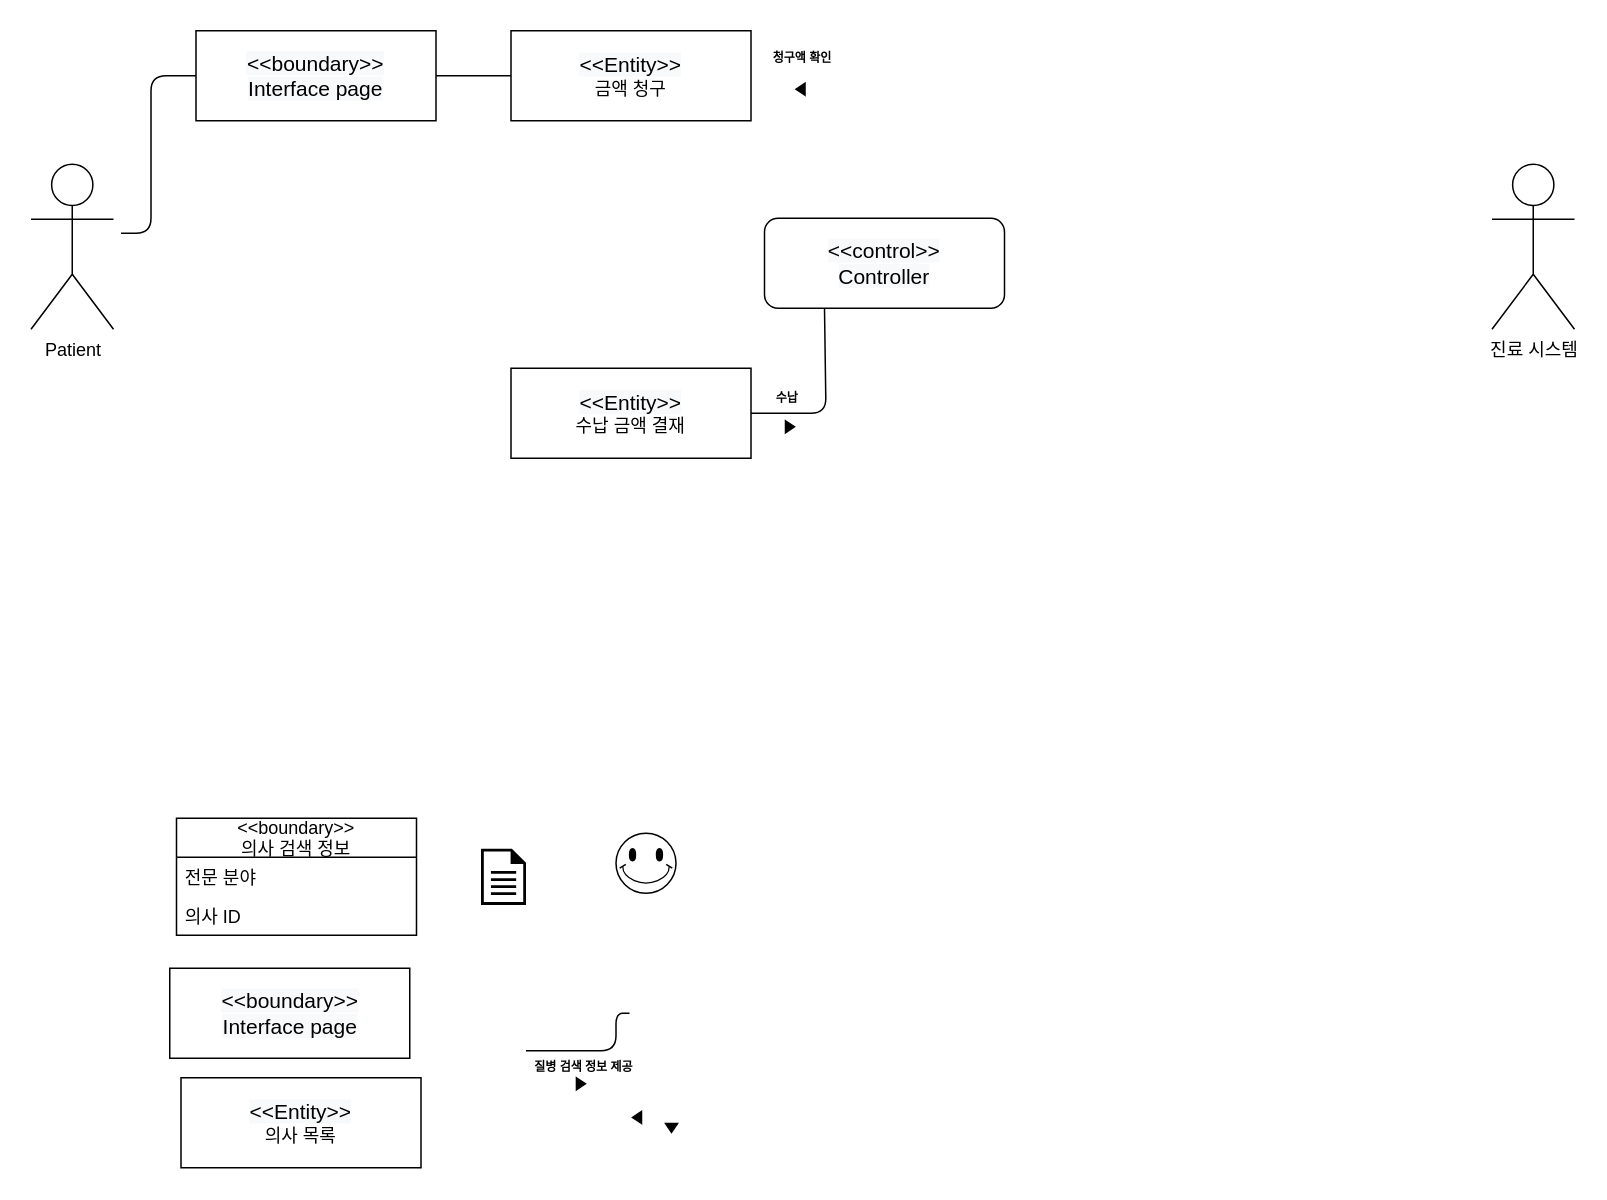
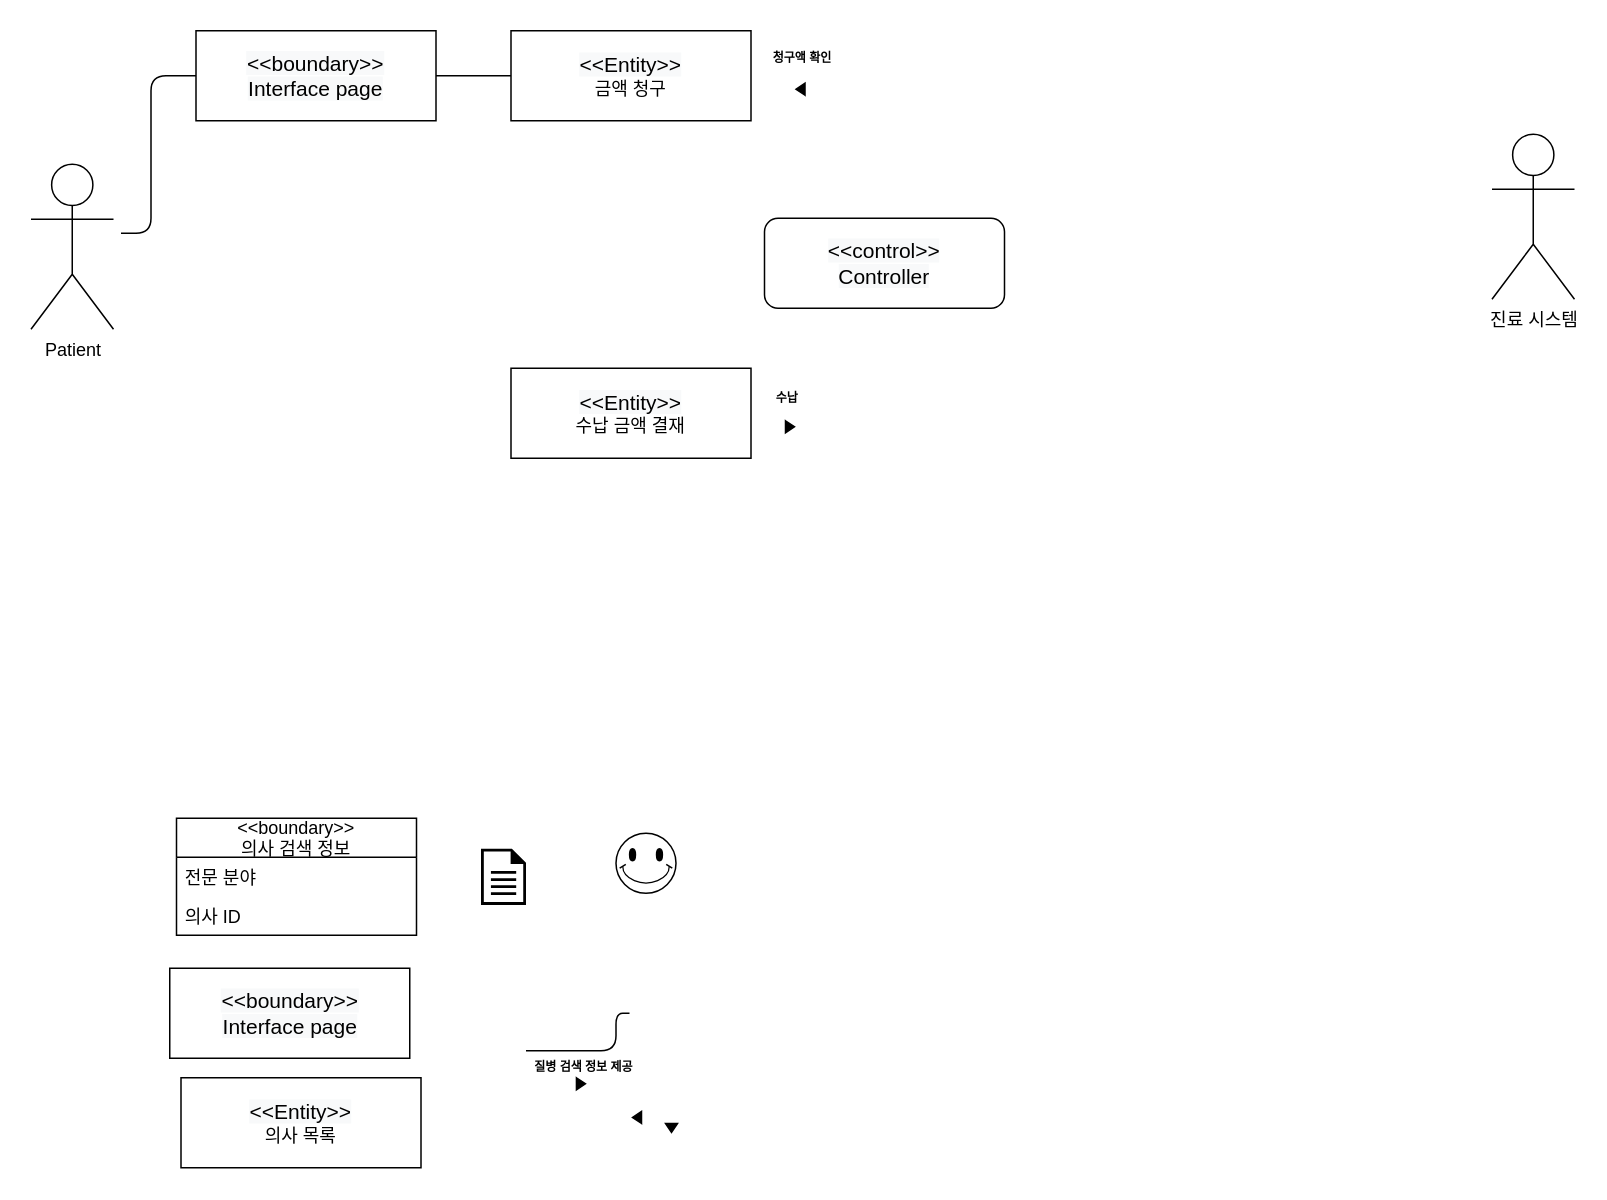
  <mxCell id="0" />
  <mxCell id="1" parent="0" />
  <mxCell id="2" value="Patient" style="shape=umlActor;verticalLabelPosition=bottom;verticalAlign=top;html=1;outlineConnect=0;" parent="1" vertex="1"><mxGeometry x="20" y="109" width="55" height="110" as="geometry" /></mxCell>
- <mxCell id="3" value="진료 시스템" style="shape=umlActor;verticalLabelPosition=bottom;verticalAlign=top;html=1;outlineConnect=0;" parent="1" vertex="1"><mxGeometry x="994" y="109" width="55" height="110" as="geometry" /></mxCell>
+ <mxCell id="3" value="진료 시스템" style="shape=umlActor;verticalLabelPosition=bottom;verticalAlign=top;html=1;outlineConnect=0;" parent="1" vertex="1"><mxGeometry x="994" y="89" width="55" height="110" as="geometry" /></mxCell>
  <mxCell id="4" value="&#10;&#10;&lt;span style=&quot;color: rgb(0, 0, 0); font-family: helvetica; font-size: 14px; font-style: normal; font-weight: 400; letter-spacing: normal; text-align: center; text-indent: 0px; text-transform: none; word-spacing: 0px; background-color: rgb(248, 249, 250); display: inline; float: none;&quot;&gt;&amp;lt;&amp;lt;control&amp;gt;&amp;gt;&lt;/span&gt;&lt;br style=&quot;padding: 0px; margin: 0px; color: rgb(0, 0, 0); font-family: helvetica; font-size: 14px; font-style: normal; font-weight: 400; letter-spacing: normal; text-align: center; text-indent: 0px; text-transform: none; word-spacing: 0px; background-color: rgb(248, 249, 250);&quot;&gt;&lt;span style=&quot;color: rgb(0, 0, 0); font-family: helvetica; font-size: 14px; font-style: normal; font-weight: 400; letter-spacing: normal; text-align: center; text-indent: 0px; text-transform: none; word-spacing: 0px; background-color: rgb(248, 249, 250); display: inline; float: none;&quot;&gt;Controller&lt;/span&gt;&#10;&#10;" style="whiteSpace=wrap;html=1;rounded=1;" parent="1" vertex="1"><mxGeometry x="509" y="145" width="160" height="60" as="geometry" /></mxCell>
  <mxCell id="5" value="&lt;span style=&quot;color: rgb(0 , 0 , 0) ; font-family: &amp;#34;helvetica&amp;#34; ; font-size: 14px ; font-style: normal ; font-weight: 400 ; letter-spacing: normal ; text-align: center ; text-indent: 0px ; text-transform: none ; word-spacing: 0px ; background-color: rgb(248 , 249 , 250) ; display: inline ; float: none&quot;&gt;&amp;lt;&amp;lt;boundary&amp;gt;&amp;gt;&lt;/span&gt;&lt;br style=&quot;padding: 0px ; margin: 0px ; color: rgb(0 , 0 , 0) ; font-family: &amp;#34;helvetica&amp;#34; ; font-size: 14px ; font-style: normal ; font-weight: 400 ; letter-spacing: normal ; text-align: center ; text-indent: 0px ; text-transform: none ; word-spacing: 0px ; background-color: rgb(248 , 249 , 250)&quot;&gt;&lt;span style=&quot;color: rgb(0 , 0 , 0) ; font-family: &amp;#34;helvetica&amp;#34; ; font-size: 14px ; font-style: normal ; font-weight: 400 ; letter-spacing: normal ; text-align: center ; text-indent: 0px ; text-transform: none ; word-spacing: 0px ; background-color: rgb(248 , 249 , 250) ; display: inline ; float: none&quot;&gt;Interface page&lt;/span&gt;" style="rounded=0;whiteSpace=wrap;html=1;" vertex="1" parent="1"><mxGeometry x="112.5" y="645" width="160" height="60" as="geometry" /></mxCell>
  <mxCell id="6" value="" style="endArrow=none;html=1;exitX=1;exitY=0.5;exitDx=0;exitDy=0;entryX=0;entryY=0.75;entryDx=0;entryDy=0;" edge="1" parent="1"><mxGeometry width="50" height="50" relative="1" as="geometry"><mxPoint x="350" y="700" as="sourcePoint" /><mxPoint x="419" y="675" as="targetPoint" /><Array as="points"><mxPoint x="410" y="700" /><mxPoint x="410" y="675" /></Array></mxGeometry></mxCell>
  <mxCell id="7" value="질병 검색 정보 제공" style="text;strokeColor=none;fillColor=none;align=left;verticalAlign=top;spacingLeft=4;spacingRight=4;overflow=hidden;rotatable=0;points=[[0,0.5],[1,0.5]];portConstraint=eastwest;fontSize=8;fontStyle=1" vertex="1" parent="1"><mxGeometry x="350" y="700" width="80" height="20" as="geometry" /></mxCell>
  <mxCell id="8" value="" style="triangle;whiteSpace=wrap;html=1;fontSize=8;strokeColor=#000000;fillColor=#000000;" vertex="1" parent="1"><mxGeometry x="383.63" y="718" width="6" height="8" as="geometry" /></mxCell>
  <mxCell id="9" value="&lt;&lt;boundary&gt;&gt;&#10;의사 검색 정보" style="swimlane;fontStyle=0;childLayout=stackLayout;horizontal=1;startSize=26;fillColor=none;horizontalStack=0;resizeParent=1;resizeParentMax=0;resizeLast=0;collapsible=1;marginBottom=0;" vertex="1" parent="1"><mxGeometry x="117" y="545" width="160" height="78" as="geometry" /></mxCell>
  <mxCell id="10" value="전문 분야" style="text;strokeColor=none;fillColor=none;align=left;verticalAlign=top;spacingLeft=4;spacingRight=4;overflow=hidden;rotatable=0;points=[[0,0.5],[1,0.5]];portConstraint=eastwest;" vertex="1" parent="9"><mxGeometry y="26" width="160" height="26" as="geometry" /></mxCell>
  <mxCell id="11" value="의사 ID" style="text;strokeColor=none;fillColor=none;align=left;verticalAlign=top;spacingLeft=4;spacingRight=4;overflow=hidden;rotatable=0;points=[[0,0.5],[1,0.5]];portConstraint=eastwest;" vertex="1" parent="9"><mxGeometry y="52" width="160" height="26" as="geometry" /></mxCell>
  <mxCell id="12" value="" style="aspect=fixed;pointerEvents=1;shadow=0;dashed=0;html=1;strokeColor=none;labelPosition=center;verticalLabelPosition=bottom;verticalAlign=top;align=center;fillColor=#000000;shape=mxgraph.mscae.enterprise.document" vertex="1" parent="1"><mxGeometry x="320" y="565.25" width="30" height="37.5" as="geometry" /></mxCell>
  <mxCell id="13" value="" style="verticalLabelPosition=bottom;verticalAlign=top;html=1;shape=mxgraph.basic.smiley" vertex="1" parent="1"><mxGeometry x="410" y="555" width="40" height="40" as="geometry" /></mxCell>
  <mxCell id="14" value="&lt;span style=&quot;color: rgb(0 , 0 , 0) ; font-family: &amp;#34;helvetica&amp;#34; ; font-size: 14px ; font-style: normal ; font-weight: 400 ; letter-spacing: normal ; text-align: center ; text-indent: 0px ; text-transform: none ; word-spacing: 0px ; background-color: rgb(248 , 249 , 250) ; display: inline ; float: none&quot;&gt;&amp;lt;&amp;lt;Entity&amp;gt;&amp;gt;&lt;br&gt;&lt;/span&gt;의사 목록" style="rounded=0;whiteSpace=wrap;html=1;" vertex="1" parent="1"><mxGeometry x="120" y="718" width="160" height="60" as="geometry" /></mxCell>
  <mxCell id="15" value="" style="triangle;whiteSpace=wrap;html=1;fontSize=8;strokeColor=#000000;fillColor=#000000;rotation=90;" vertex="1" parent="1"><mxGeometry x="444" y="747.5" width="6" height="8" as="geometry" /></mxCell>
  <mxCell id="16" value="" style="triangle;whiteSpace=wrap;html=1;fontSize=8;strokeColor=#000000;fillColor=#000000;rotation=-180;" vertex="1" parent="1"><mxGeometry x="421" y="740.5" width="6" height="8" as="geometry" /></mxCell>
  <mxCell id="17" value="&lt;span style=&quot;color: rgb(0 , 0 , 0) ; font-family: &amp;#34;helvetica&amp;#34; ; font-size: 14px ; font-style: normal ; font-weight: 400 ; letter-spacing: normal ; text-align: center ; text-indent: 0px ; text-transform: none ; word-spacing: 0px ; background-color: rgb(248 , 249 , 250) ; display: inline ; float: none&quot;&gt;&amp;lt;&amp;lt;Entity&amp;gt;&amp;gt;&lt;br&gt;&lt;/span&gt;금액 청구" style="rounded=0;whiteSpace=wrap;html=1;" vertex="1" parent="1"><mxGeometry x="340" y="20" width="160" height="60" as="geometry" /></mxCell>
  <mxCell id="18" value="" style="triangle;whiteSpace=wrap;html=1;fontSize=8;strokeColor=#000000;fillColor=#000000;rotation=-180;" vertex="1" parent="1"><mxGeometry y="55" width="6" height="8" as="geometry" x="530" /></mxCell>
  <mxCell id="19" value="&lt;span style=&quot;color: rgb(0 , 0 , 0) ; font-family: &amp;#34;helvetica&amp;#34; ; font-size: 14px ; font-style: normal ; font-weight: 400 ; letter-spacing: normal ; text-align: center ; text-indent: 0px ; text-transform: none ; word-spacing: 0px ; background-color: rgb(248 , 249 , 250) ; display: inline ; float: none&quot;&gt;&amp;lt;&amp;lt;Entity&amp;gt;&amp;gt;&lt;br&gt;&lt;/span&gt;수납 금액 결재" style="rounded=0;whiteSpace=wrap;html=1;" vertex="1" parent="1"><mxGeometry x="340" y="245" width="160" height="60" as="geometry" /></mxCell>
- <mxCell id="20" value="" style="endArrow=none;html=1;exitX=1;exitY=0.5;exitDx=0;exitDy=0;entryX=0.25;entryY=1;entryDx=0;entryDy=0;" edge="1" parent="1" source="19" target="4"><mxGeometry width="50" height="50" relative="1" as="geometry"><mxPoint x="510" y="55" as="sourcePoint" /><mxPoint x="558.68" y="155.78" as="targetPoint" /><Array as="points"><mxPoint x="550" y="275" /></Array></mxGeometry></mxCell>
  <mxCell id="21" value="" style="triangle;whiteSpace=wrap;html=1;fontSize=8;strokeColor=#000000;fillColor=#000000;" vertex="1" parent="1"><mxGeometry x="523" y="280" width="6" height="8" as="geometry" /></mxCell>
  <mxCell id="22" value="수납" style="text;strokeColor=none;fillColor=none;align=left;verticalAlign=top;spacingLeft=4;spacingRight=4;overflow=hidden;rotatable=0;points=[[0,0.5],[1,0.5]];portConstraint=eastwest;fontSize=8;fontStyle=1" vertex="1" parent="1"><mxGeometry x="511" y="254" width="31" height="20" as="geometry" /></mxCell>
  <mxCell id="23" value="청구액 확인" style="text;strokeColor=none;fillColor=none;align=left;verticalAlign=top;spacingLeft=4;spacingRight=4;overflow=hidden;rotatable=0;points=[[0,0.5],[1,0.5]];portConstraint=eastwest;fontSize=8;fontStyle=1" vertex="1" parent="1"><mxGeometry x="509" y="27" width="53" height="20" as="geometry" /></mxCell>
  <mxCell id="24" value="&lt;span style=&quot;color: rgb(0 , 0 , 0) ; font-family: &amp;#34;helvetica&amp;#34; ; font-size: 14px ; font-style: normal ; font-weight: 400 ; letter-spacing: normal ; text-align: center ; text-indent: 0px ; text-transform: none ; word-spacing: 0px ; background-color: rgb(248 , 249 , 250) ; display: inline ; float: none&quot;&gt;&amp;lt;&amp;lt;boundary&amp;gt;&amp;gt;&lt;/span&gt;&lt;br style=&quot;padding: 0px ; margin: 0px ; color: rgb(0 , 0 , 0) ; font-family: &amp;#34;helvetica&amp;#34; ; font-size: 14px ; font-style: normal ; font-weight: 400 ; letter-spacing: normal ; text-align: center ; text-indent: 0px ; text-transform: none ; word-spacing: 0px ; background-color: rgb(248 , 249 , 250)&quot;&gt;&lt;span style=&quot;color: rgb(0 , 0 , 0) ; font-family: &amp;#34;helvetica&amp;#34; ; font-size: 14px ; font-style: normal ; font-weight: 400 ; letter-spacing: normal ; text-align: center ; text-indent: 0px ; text-transform: none ; word-spacing: 0px ; background-color: rgb(248 , 249 , 250) ; display: inline ; float: none&quot;&gt;Interface page&lt;/span&gt;" style="rounded=0;whiteSpace=wrap;html=1;" vertex="1" parent="1"><mxGeometry x="130" y="20" width="160" height="60" as="geometry" /></mxCell>
  <mxCell id="25" value="" style="endArrow=none;html=1;exitX=1;exitY=0.5;exitDx=0;exitDy=0;entryX=0;entryY=0.5;entryDx=0;entryDy=0;" edge="1" parent="1" source="24" target="17"><mxGeometry width="50" height="50" relative="1" as="geometry"><mxPoint x="510" y="60" as="sourcePoint" /><mxPoint x="340" y="50" as="targetPoint" /><Array as="points" /></mxGeometry></mxCell>
  <mxCell id="26" value="" style="endArrow=none;html=1;entryX=0;entryY=0.5;entryDx=0;entryDy=0;" edge="1" parent="1" target="24"><mxGeometry width="50" height="50" relative="1" as="geometry"><mxPoint x="80" y="155" as="sourcePoint" /><mxPoint x="430" y="145" as="targetPoint" /><Array as="points"><mxPoint x="100" y="155" /><mxPoint x="100" y="50" /></Array></mxGeometry></mxCell>
